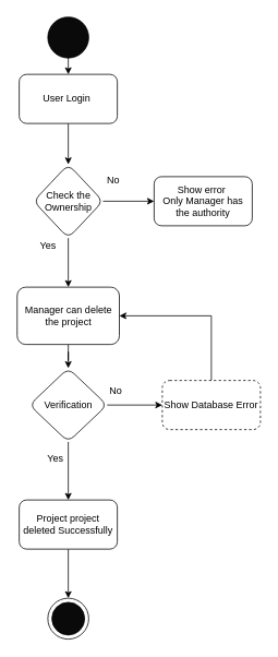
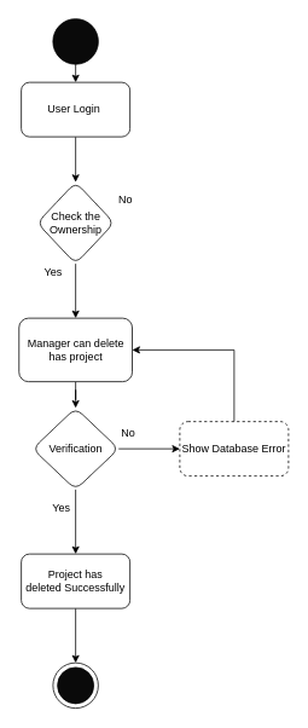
  <mxCell id="0" />
  <mxCell id="1" parent="0" />
  <mxCell id="2" style="edgeStyle=orthogonalEdgeStyle;rounded=0;orthogonalLoop=1;jettySize=auto;html=1;exitX=0.5;exitY=1;exitDx=0;exitDy=0;entryX=0.5;entryY=0;entryDx=0;entryDy=0;" edge="1" parent="1" source="3" target="5"><mxGeometry relative="1" as="geometry" /></mxCell>
  <mxCell id="3" value="" style="ellipse;whiteSpace=wrap;html=1;aspect=fixed;fillColor=#0A0A0A;" vertex="1" parent="1"><mxGeometry x="58" y="20" width="50" height="50" as="geometry" /></mxCell>
  <mxCell id="4" value="" style="edgeStyle=orthogonalEdgeStyle;rounded=0;orthogonalLoop=1;jettySize=auto;html=1;" edge="1" parent="1" source="5" target="10"><mxGeometry relative="1" as="geometry" /></mxCell>
  <mxCell id="5" value="User Login&amp;nbsp;" style="rounded=1;whiteSpace=wrap;html=1;fillColor=#FFFFFF;" vertex="1" parent="1"><mxGeometry x="23" y="90" width="120" height="60" as="geometry" /></mxCell>
  <mxCell id="6" value="" style="ellipse;whiteSpace=wrap;html=1;aspect=fixed;fillColor=#FFFFFF;" vertex="1" parent="1"><mxGeometry x="58" y="730" width="50" height="50" as="geometry" /></mxCell>
  <mxCell id="7" value="" style="ellipse;whiteSpace=wrap;html=1;aspect=fixed;fillColor=#0A0A0A;" vertex="1" parent="1"><mxGeometry x="63" y="735" width="40" height="40" as="geometry" /></mxCell>
- <mxCell id="8" value="" style="edgeStyle=orthogonalEdgeStyle;rounded=0;orthogonalLoop=1;jettySize=auto;html=1;" edge="1" parent="1" source="10" target="11"><mxGeometry relative="1" as="geometry" /></mxCell>
  <mxCell id="9" value="" style="edgeStyle=orthogonalEdgeStyle;rounded=0;orthogonalLoop=1;jettySize=auto;html=1;" edge="1" parent="1" source="10" target="15"><mxGeometry relative="1" as="geometry" /></mxCell>
  <mxCell id="10" value="Check the Ownership" style="rhombus;whiteSpace=wrap;html=1;fillColor=#FFFFFF;rounded=1;" vertex="1" parent="1"><mxGeometry x="40.5" y="200" width="85" height="90" as="geometry" /></mxCell>
- <mxCell id="11" value="Show error&amp;nbsp;&lt;br&gt;Only Manager has the authority" style="whiteSpace=wrap;html=1;fillColor=#FFFFFF;rounded=1;" vertex="1" parent="1"><mxGeometry x="188" y="215" width="120" height="60" as="geometry" /></mxCell>
  <mxCell id="12" value="No" style="text;html=1;align=center;verticalAlign=middle;resizable=0;points=[];autosize=1;strokeColor=none;fillColor=none;" vertex="1" parent="1"><mxGeometry x="123" y="210" width="30" height="20" as="geometry" /></mxCell>
  <mxCell id="13" value="Yes" style="text;html=1;align=center;verticalAlign=middle;resizable=0;points=[];autosize=1;strokeColor=none;fillColor=none;" vertex="1" parent="1"><mxGeometry x="38" y="290" width="40" height="20" as="geometry" /></mxCell>
  <mxCell id="14" value="" style="edgeStyle=orthogonalEdgeStyle;rounded=0;orthogonalLoop=1;jettySize=auto;html=1;" edge="1" parent="1" source="15" target="18"><mxGeometry relative="1" as="geometry" /></mxCell>
- <mxCell id="15" value="Manager can delete the project" style="whiteSpace=wrap;html=1;fillColor=#FFFFFF;rounded=1;" vertex="1" parent="1"><mxGeometry x="20.5" y="350" width="125" height="70" as="geometry" /></mxCell>
+ <mxCell id="15" value="Manager can delete has project" style="whiteSpace=wrap;html=1;fillColor=#FFFFFF;rounded=1;" vertex="1" parent="1"><mxGeometry x="20.5" y="350" width="125" height="70" as="geometry" /></mxCell>
  <mxCell id="16" value="" style="edgeStyle=orthogonalEdgeStyle;rounded=0;orthogonalLoop=1;jettySize=auto;html=1;" edge="1" parent="1" source="18" target="20"><mxGeometry relative="1" as="geometry" /></mxCell>
  <mxCell id="17" value="" style="edgeStyle=orthogonalEdgeStyle;rounded=0;orthogonalLoop=1;jettySize=auto;html=1;" edge="1" parent="1" source="18" target="23"><mxGeometry relative="1" as="geometry" /></mxCell>
  <mxCell id="18" value="Verification" style="rhombus;whiteSpace=wrap;html=1;fillColor=#FFFFFF;rounded=1;" vertex="1" parent="1"><mxGeometry x="35.5" y="449" width="95" height="90" as="geometry" /></mxCell>
  <mxCell id="19" style="edgeStyle=orthogonalEdgeStyle;rounded=0;orthogonalLoop=1;jettySize=auto;html=1;exitX=0.5;exitY=0;exitDx=0;exitDy=0;entryX=1;entryY=0.5;entryDx=0;entryDy=0;" edge="1" parent="1" source="20" target="15"><mxGeometry relative="1" as="geometry" /></mxCell>
  <mxCell id="20" value="Show Database Error" style="whiteSpace=wrap;html=1;fillColor=#FFFFFF;rounded=1;dashed=1;" vertex="1" parent="1"><mxGeometry x="198" y="464" width="120" height="60" as="geometry" /></mxCell>
  <mxCell id="21" value="No" style="text;html=1;align=center;verticalAlign=middle;resizable=0;points=[];autosize=1;strokeColor=none;fillColor=none;" vertex="1" parent="1"><mxGeometry x="126" y="467" width="30" height="20" as="geometry" /></mxCell>
  <mxCell id="22" style="edgeStyle=orthogonalEdgeStyle;rounded=0;orthogonalLoop=1;jettySize=auto;html=1;exitX=0.5;exitY=1;exitDx=0;exitDy=0;entryX=0.5;entryY=0;entryDx=0;entryDy=0;" edge="1" parent="1" source="23" target="6"><mxGeometry relative="1" as="geometry" /></mxCell>
- <mxCell id="23" value="Project project deleted&amp;nbsp;Successfully" style="whiteSpace=wrap;html=1;fillColor=#FFFFFF;rounded=1;" vertex="1" parent="1"><mxGeometry x="23" y="610" width="120" height="60" as="geometry" /></mxCell>
+ <mxCell id="23" value="Project has deleted&amp;nbsp;Successfully" style="whiteSpace=wrap;html=1;fillColor=#FFFFFF;rounded=1;" vertex="1" parent="1"><mxGeometry x="23" y="610" width="120" height="60" as="geometry" /></mxCell>
  <mxCell id="24" value="Yes" style="text;html=1;align=center;verticalAlign=middle;resizable=0;points=[];autosize=1;strokeColor=none;fillColor=none;" vertex="1" parent="1"><mxGeometry x="47" y="550" width="40" height="20" as="geometry" /></mxCell>
